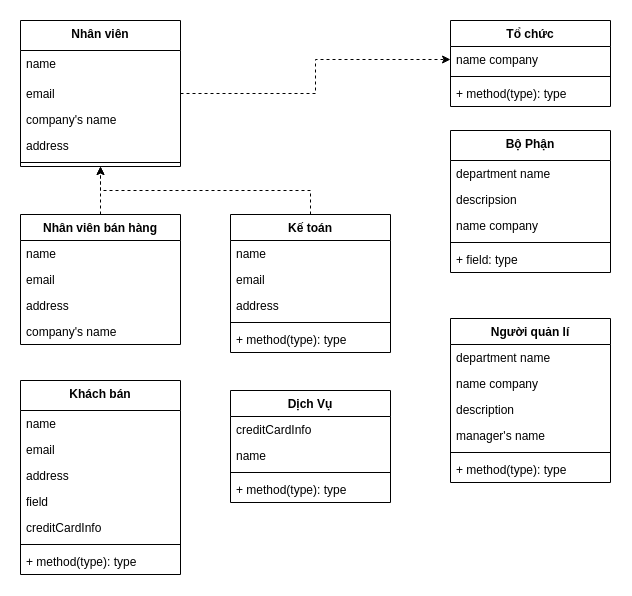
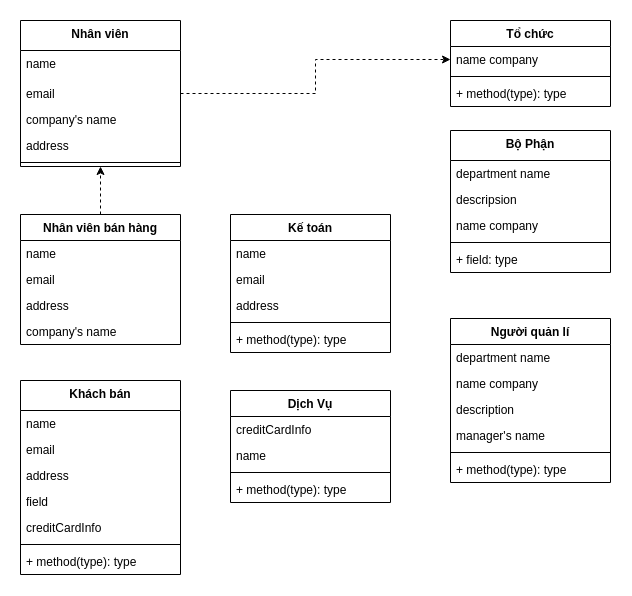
  <mxCell id="0" />
  <mxCell id="1" parent="0" />
  <mxCell id="2" value="Bộ Phận" style="swimlane;fontStyle=1;align=center;verticalAlign=top;childLayout=stackLayout;horizontal=1;startSize=30;horizontalStack=0;resizeParent=1;resizeParentMax=0;resizeLast=0;collapsible=1;marginBottom=0;" vertex="1" parent="1"><mxGeometry x="450" y="130" width="160" height="142" as="geometry" /></mxCell>
  <mxCell id="3" value="department name" style="text;strokeColor=none;fillColor=none;align=left;verticalAlign=top;spacingLeft=4;spacingRight=4;overflow=hidden;rotatable=0;points=[[0,0.5],[1,0.5]];portConstraint=eastwest;" vertex="1" parent="2"><mxGeometry y="30" width="160" height="26" as="geometry" /></mxCell>
  <mxCell id="4" value="descripsion" style="text;strokeColor=none;fillColor=none;align=left;verticalAlign=top;spacingLeft=4;spacingRight=4;overflow=hidden;rotatable=0;points=[[0,0.5],[1,0.5]];portConstraint=eastwest;" vertex="1" parent="2"><mxGeometry y="56" width="160" height="26" as="geometry" /></mxCell>
  <mxCell id="5" value="name company" style="text;strokeColor=none;fillColor=none;align=left;verticalAlign=top;spacingLeft=4;spacingRight=4;overflow=hidden;rotatable=0;points=[[0,0.5],[1,0.5]];portConstraint=eastwest;" vertex="1" parent="2"><mxGeometry y="82" width="160" height="26" as="geometry" /></mxCell>
  <mxCell id="6" value="" style="line;strokeWidth=1;fillColor=none;align=left;verticalAlign=middle;spacingTop=-1;spacingLeft=3;spacingRight=3;rotatable=0;labelPosition=right;points=[];portConstraint=eastwest;" vertex="1" parent="2"><mxGeometry y="108" width="160" height="8" as="geometry" /></mxCell>
  <mxCell id="7" value="+ field: type" style="text;strokeColor=none;fillColor=none;align=left;verticalAlign=top;spacingLeft=4;spacingRight=4;overflow=hidden;rotatable=0;points=[[0,0.5],[1,0.5]];portConstraint=eastwest;" vertex="1" parent="2"><mxGeometry y="116" width="160" height="26" as="geometry" /></mxCell>
- <mxCell id="8" style="edgeStyle=orthogonalEdgeStyle;rounded=0;orthogonalLoop=1;jettySize=auto;html=1;exitX=0.5;exitY=0;exitDx=0;exitDy=0;entryX=0.5;entryY=1;entryDx=0;entryDy=0;dashed=1;" edge="1" parent="1" source="9" target="24"><mxGeometry relative="1" as="geometry" /></mxCell>
  <mxCell id="9" value="Kế toán" style="swimlane;fontStyle=1;align=center;verticalAlign=top;childLayout=stackLayout;horizontal=1;startSize=26;horizontalStack=0;resizeParent=1;resizeParentMax=0;resizeLast=0;collapsible=1;marginBottom=0;" vertex="1" parent="1"><mxGeometry x="230" y="214" width="160" height="138" as="geometry" /></mxCell>
  <mxCell id="10" value="name" style="text;strokeColor=none;fillColor=none;align=left;verticalAlign=top;spacingLeft=4;spacingRight=4;overflow=hidden;rotatable=0;points=[[0,0.5],[1,0.5]];portConstraint=eastwest;" vertex="1" parent="9"><mxGeometry y="26" width="160" height="26" as="geometry" /></mxCell>
  <mxCell id="11" value="email" style="text;strokeColor=none;fillColor=none;align=left;verticalAlign=top;spacingLeft=4;spacingRight=4;overflow=hidden;rotatable=0;points=[[0,0.5],[1,0.5]];portConstraint=eastwest;" vertex="1" parent="9"><mxGeometry y="52" width="160" height="26" as="geometry" /></mxCell>
  <mxCell id="12" value="address" style="text;strokeColor=none;fillColor=none;align=left;verticalAlign=top;spacingLeft=4;spacingRight=4;overflow=hidden;rotatable=0;points=[[0,0.5],[1,0.5]];portConstraint=eastwest;" vertex="1" parent="9"><mxGeometry y="78" width="160" height="26" as="geometry" /></mxCell>
  <mxCell id="13" value="" style="line;strokeWidth=1;fillColor=none;align=left;verticalAlign=middle;spacingTop=-1;spacingLeft=3;spacingRight=3;rotatable=0;labelPosition=right;points=[];portConstraint=eastwest;" vertex="1" parent="9"><mxGeometry y="104" width="160" height="8" as="geometry" /></mxCell>
  <mxCell id="14" value="+ method(type): type" style="text;strokeColor=none;fillColor=none;align=left;verticalAlign=top;spacingLeft=4;spacingRight=4;overflow=hidden;rotatable=0;points=[[0,0.5],[1,0.5]];portConstraint=eastwest;" vertex="1" parent="9"><mxGeometry y="112" width="160" height="26" as="geometry" /></mxCell>
  <mxCell id="15" value="Khách bán" style="swimlane;fontStyle=1;align=center;verticalAlign=top;childLayout=stackLayout;horizontal=1;startSize=30;horizontalStack=0;resizeParent=1;resizeParentMax=0;resizeLast=0;collapsible=1;marginBottom=0;" vertex="1" parent="1"><mxGeometry x="20" y="380" width="160" height="194" as="geometry" /></mxCell>
  <mxCell id="16" value="name" style="text;strokeColor=none;fillColor=none;align=left;verticalAlign=top;spacingLeft=4;spacingRight=4;overflow=hidden;rotatable=0;points=[[0,0.5],[1,0.5]];portConstraint=eastwest;" vertex="1" parent="15"><mxGeometry y="30" width="160" height="26" as="geometry" /></mxCell>
  <mxCell id="17" value="email" style="text;strokeColor=none;fillColor=none;align=left;verticalAlign=top;spacingLeft=4;spacingRight=4;overflow=hidden;rotatable=0;points=[[0,0.5],[1,0.5]];portConstraint=eastwest;" vertex="1" parent="15"><mxGeometry y="56" width="160" height="26" as="geometry" /></mxCell>
  <mxCell id="18" value="address" style="text;strokeColor=none;fillColor=none;align=left;verticalAlign=top;spacingLeft=4;spacingRight=4;overflow=hidden;rotatable=0;points=[[0,0.5],[1,0.5]];portConstraint=eastwest;" vertex="1" parent="15"><mxGeometry y="82" width="160" height="26" as="geometry" /></mxCell>
  <mxCell id="19" value="field" style="text;strokeColor=none;fillColor=none;align=left;verticalAlign=top;spacingLeft=4;spacingRight=4;overflow=hidden;rotatable=0;points=[[0,0.5],[1,0.5]];portConstraint=eastwest;" vertex="1" parent="15"><mxGeometry y="108" width="160" height="26" as="geometry" /></mxCell>
  <mxCell id="20" value="creditCardInfo" style="text;strokeColor=none;fillColor=none;align=left;verticalAlign=top;spacingLeft=4;spacingRight=4;overflow=hidden;rotatable=0;points=[[0,0.5],[1,0.5]];portConstraint=eastwest;" vertex="1" parent="15"><mxGeometry y="134" width="160" height="26" as="geometry" /></mxCell>
  <mxCell id="21" value="" style="line;strokeWidth=1;fillColor=none;align=left;verticalAlign=middle;spacingTop=-1;spacingLeft=3;spacingRight=3;rotatable=0;labelPosition=right;points=[];portConstraint=eastwest;" vertex="1" parent="15"><mxGeometry y="160" width="160" height="8" as="geometry" /></mxCell>
  <mxCell id="22" value="+ method(type): type" style="text;strokeColor=none;fillColor=none;align=left;verticalAlign=top;spacingLeft=4;spacingRight=4;overflow=hidden;rotatable=0;points=[[0,0.5],[1,0.5]];portConstraint=eastwest;" vertex="1" parent="15"><mxGeometry y="168" width="160" height="26" as="geometry" /></mxCell>
  <mxCell id="23" style="edgeStyle=orthogonalEdgeStyle;rounded=0;orthogonalLoop=1;jettySize=auto;html=1;dashed=1;" edge="1" parent="1" source="24" target="38"><mxGeometry relative="1" as="geometry" /></mxCell>
  <mxCell id="24" value="Nhân viên" style="swimlane;fontStyle=1;align=center;verticalAlign=top;childLayout=stackLayout;horizontal=1;startSize=30;horizontalStack=0;resizeParent=1;resizeParentMax=0;resizeLast=0;collapsible=1;marginBottom=0;" vertex="1" parent="1"><mxGeometry x="20" y="20" width="160" height="146" as="geometry" /></mxCell>
  <mxCell id="25" value="name" style="text;strokeColor=none;fillColor=none;align=left;verticalAlign=top;spacingLeft=4;spacingRight=4;overflow=hidden;rotatable=0;points=[[0,0.5],[1,0.5]];portConstraint=eastwest;" vertex="1" parent="24"><mxGeometry y="30" width="160" height="30" as="geometry" /></mxCell>
  <mxCell id="26" value="email" style="text;strokeColor=none;fillColor=none;align=left;verticalAlign=top;spacingLeft=4;spacingRight=4;overflow=hidden;rotatable=0;points=[[0,0.5],[1,0.5]];portConstraint=eastwest;" vertex="1" parent="24"><mxGeometry y="60" width="160" height="26" as="geometry" /></mxCell>
  <mxCell id="27" value="company's name&#10;" style="text;strokeColor=none;fillColor=none;align=left;verticalAlign=top;spacingLeft=4;spacingRight=4;overflow=hidden;rotatable=0;points=[[0,0.5],[1,0.5]];portConstraint=eastwest;" vertex="1" parent="24"><mxGeometry y="86" width="160" height="26" as="geometry" /></mxCell>
  <mxCell id="28" value="address" style="text;strokeColor=none;fillColor=none;align=left;verticalAlign=top;spacingLeft=4;spacingRight=4;overflow=hidden;rotatable=0;points=[[0,0.5],[1,0.5]];portConstraint=eastwest;" vertex="1" parent="24"><mxGeometry y="112" width="160" height="26" as="geometry" /></mxCell>
  <mxCell id="29" value="" style="line;strokeWidth=1;fillColor=none;align=left;verticalAlign=middle;spacingTop=-1;spacingLeft=3;spacingRight=3;rotatable=0;labelPosition=right;points=[];portConstraint=eastwest;" vertex="1" parent="24"><mxGeometry y="138" width="160" height="8" as="geometry" /></mxCell>
  <mxCell id="30" value="Người quản lí" style="swimlane;fontStyle=1;align=center;verticalAlign=top;childLayout=stackLayout;horizontal=1;startSize=26;horizontalStack=0;resizeParent=1;resizeParentMax=0;resizeLast=0;collapsible=1;marginBottom=0;" vertex="1" parent="1"><mxGeometry x="450" y="318" width="160" height="164" as="geometry" /></mxCell>
  <mxCell id="31" value="department name&#10;" style="text;strokeColor=none;fillColor=none;align=left;verticalAlign=top;spacingLeft=4;spacingRight=4;overflow=hidden;rotatable=0;points=[[0,0.5],[1,0.5]];portConstraint=eastwest;" vertex="1" parent="30"><mxGeometry y="26" width="160" height="26" as="geometry" /></mxCell>
  <mxCell id="32" value="name company" style="text;strokeColor=none;fillColor=none;align=left;verticalAlign=top;spacingLeft=4;spacingRight=4;overflow=hidden;rotatable=0;points=[[0,0.5],[1,0.5]];portConstraint=eastwest;" vertex="1" parent="30"><mxGeometry y="52" width="160" height="26" as="geometry" /></mxCell>
  <mxCell id="33" value="description" style="text;strokeColor=none;fillColor=none;align=left;verticalAlign=top;spacingLeft=4;spacingRight=4;overflow=hidden;rotatable=0;points=[[0,0.5],[1,0.5]];portConstraint=eastwest;" vertex="1" parent="30"><mxGeometry y="78" width="160" height="26" as="geometry" /></mxCell>
  <mxCell id="34" value="manager's name" style="text;strokeColor=none;fillColor=none;align=left;verticalAlign=top;spacingLeft=4;spacingRight=4;overflow=hidden;rotatable=0;points=[[0,0.5],[1,0.5]];portConstraint=eastwest;" vertex="1" parent="30"><mxGeometry y="104" width="160" height="26" as="geometry" /></mxCell>
  <mxCell id="35" value="" style="line;strokeWidth=1;fillColor=none;align=left;verticalAlign=middle;spacingTop=-1;spacingLeft=3;spacingRight=3;rotatable=0;labelPosition=right;points=[];portConstraint=eastwest;" vertex="1" parent="30"><mxGeometry y="130" width="160" height="8" as="geometry" /></mxCell>
  <mxCell id="36" value="+ method(type): type" style="text;strokeColor=none;fillColor=none;align=left;verticalAlign=top;spacingLeft=4;spacingRight=4;overflow=hidden;rotatable=0;points=[[0,0.5],[1,0.5]];portConstraint=eastwest;" vertex="1" parent="30"><mxGeometry y="138" width="160" height="26" as="geometry" /></mxCell>
  <mxCell id="37" value="Tổ chức" style="swimlane;fontStyle=1;align=center;verticalAlign=top;childLayout=stackLayout;horizontal=1;startSize=26;horizontalStack=0;resizeParent=1;resizeParentMax=0;resizeLast=0;collapsible=1;marginBottom=0;" vertex="1" parent="1"><mxGeometry x="450" y="20" width="160" height="86" as="geometry" /></mxCell>
  <mxCell id="38" value="name company" style="text;strokeColor=none;fillColor=none;align=left;verticalAlign=top;spacingLeft=4;spacingRight=4;overflow=hidden;rotatable=0;points=[[0,0.5],[1,0.5]];portConstraint=eastwest;" vertex="1" parent="37"><mxGeometry y="26" width="160" height="26" as="geometry" /></mxCell>
  <mxCell id="39" value="" style="line;strokeWidth=1;fillColor=none;align=left;verticalAlign=middle;spacingTop=-1;spacingLeft=3;spacingRight=3;rotatable=0;labelPosition=right;points=[];portConstraint=eastwest;" vertex="1" parent="37"><mxGeometry y="52" width="160" height="8" as="geometry" /></mxCell>
  <mxCell id="40" value="+ method(type): type" style="text;strokeColor=none;fillColor=none;align=left;verticalAlign=top;spacingLeft=4;spacingRight=4;overflow=hidden;rotatable=0;points=[[0,0.5],[1,0.5]];portConstraint=eastwest;" vertex="1" parent="37"><mxGeometry y="60" width="160" height="26" as="geometry" /></mxCell>
  <mxCell id="41" style="edgeStyle=orthogonalEdgeStyle;rounded=0;orthogonalLoop=1;jettySize=auto;html=1;exitX=0.5;exitY=0;exitDx=0;exitDy=0;entryX=0.5;entryY=1;entryDx=0;entryDy=0;dashed=1;" edge="1" parent="1" source="42" target="24"><mxGeometry relative="1" as="geometry" /></mxCell>
  <mxCell id="42" value="Nhân viên bán hàng&#10;" style="swimlane;fontStyle=1;align=center;verticalAlign=top;childLayout=stackLayout;horizontal=1;startSize=26;horizontalStack=0;resizeParent=1;resizeParentMax=0;resizeLast=0;collapsible=1;marginBottom=0;" vertex="1" parent="1"><mxGeometry x="20" y="214" width="160" height="130" as="geometry" /></mxCell>
  <mxCell id="43" value="name" style="text;strokeColor=none;fillColor=none;align=left;verticalAlign=top;spacingLeft=4;spacingRight=4;overflow=hidden;rotatable=0;points=[[0,0.5],[1,0.5]];portConstraint=eastwest;" vertex="1" parent="42"><mxGeometry y="26" width="160" height="26" as="geometry" /></mxCell>
  <mxCell id="44" value="email" style="text;strokeColor=none;fillColor=none;align=left;verticalAlign=top;spacingLeft=4;spacingRight=4;overflow=hidden;rotatable=0;points=[[0,0.5],[1,0.5]];portConstraint=eastwest;" vertex="1" parent="42"><mxGeometry y="52" width="160" height="26" as="geometry" /></mxCell>
  <mxCell id="45" value="address" style="text;strokeColor=none;fillColor=none;align=left;verticalAlign=top;spacingLeft=4;spacingRight=4;overflow=hidden;rotatable=0;points=[[0,0.5],[1,0.5]];portConstraint=eastwest;" vertex="1" parent="42"><mxGeometry y="78" width="160" height="26" as="geometry" /></mxCell>
  <mxCell id="46" value="company's name&#10;" style="text;strokeColor=none;fillColor=none;align=left;verticalAlign=top;spacingLeft=4;spacingRight=4;overflow=hidden;rotatable=0;points=[[0,0.5],[1,0.5]];portConstraint=eastwest;" vertex="1" parent="42"><mxGeometry y="104" width="160" height="26" as="geometry" /></mxCell>
  <mxCell id="47" value="Dịch Vụ" style="swimlane;fontStyle=1;align=center;verticalAlign=top;childLayout=stackLayout;horizontal=1;startSize=26;horizontalStack=0;resizeParent=1;resizeParentMax=0;resizeLast=0;collapsible=1;marginBottom=0;" vertex="1" parent="1"><mxGeometry x="230" y="390" width="160" height="112" as="geometry" /></mxCell>
  <mxCell id="48" value="creditCardInfo" style="text;strokeColor=none;fillColor=none;align=left;verticalAlign=top;spacingLeft=4;spacingRight=4;overflow=hidden;rotatable=0;points=[[0,0.5],[1,0.5]];portConstraint=eastwest;" vertex="1" parent="47"><mxGeometry y="26" width="160" height="26" as="geometry" /></mxCell>
  <mxCell id="49" value="name" style="text;strokeColor=none;fillColor=none;align=left;verticalAlign=top;spacingLeft=4;spacingRight=4;overflow=hidden;rotatable=0;points=[[0,0.5],[1,0.5]];portConstraint=eastwest;" vertex="1" parent="47"><mxGeometry y="52" width="160" height="26" as="geometry" /></mxCell>
  <mxCell id="50" value="" style="line;strokeWidth=1;fillColor=none;align=left;verticalAlign=middle;spacingTop=-1;spacingLeft=3;spacingRight=3;rotatable=0;labelPosition=right;points=[];portConstraint=eastwest;" vertex="1" parent="47"><mxGeometry y="78" width="160" height="8" as="geometry" /></mxCell>
  <mxCell id="51" value="+ method(type): type" style="text;strokeColor=none;fillColor=none;align=left;verticalAlign=top;spacingLeft=4;spacingRight=4;overflow=hidden;rotatable=0;points=[[0,0.5],[1,0.5]];portConstraint=eastwest;" vertex="1" parent="47"><mxGeometry y="86" width="160" height="26" as="geometry" /></mxCell>
